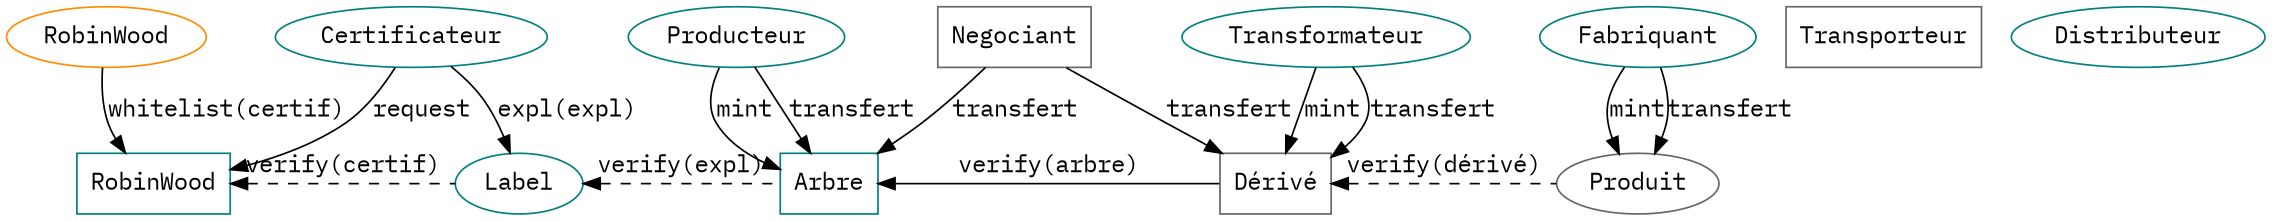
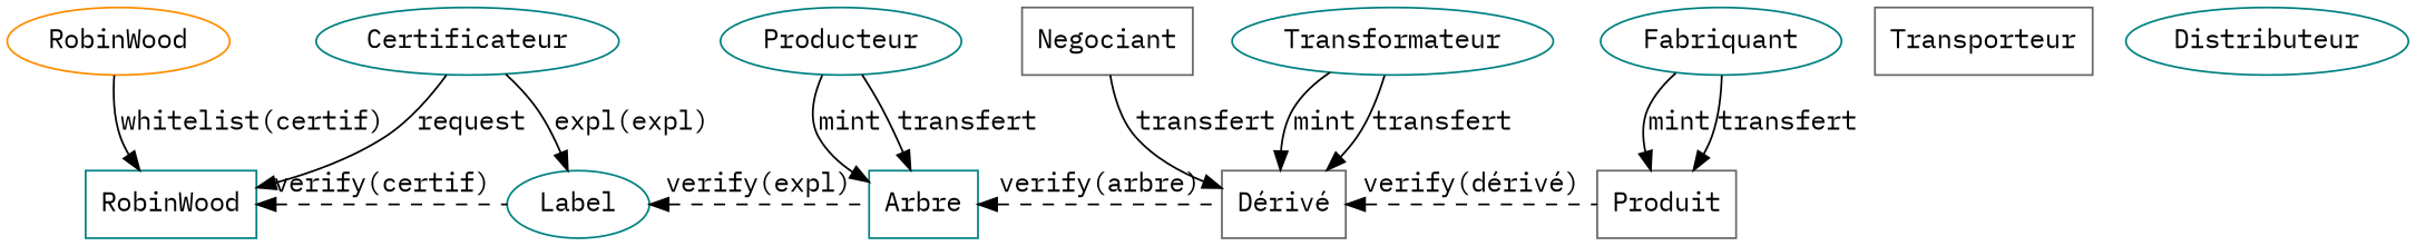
  digraph {
    fontname="IBM Plex Mono"
    node [color=teal fontname="IBM Plex Mono" shape=oval]
    edge [fontname="IBM Plex Mono"]
    n1 [color=darkorange label=RobinWood]
    n2 [label=Certificateur]
    n3 [label=Producteur]
    n4 [color=gray40 label=Negociant shape=box]
    n5 [color=gray40 label=Transporteur shape=box]
    n6 [label=Transformateur]
    n7 [label=Fabriquant]
    n8 [label=Distributeur]
    n9 [label=RobinWood shape=rect]
    n10 [label=Label shape=ellipse]
    n11 [label=Arbre shape=rect]
    n12 [color=gray40 label="Dérivé" shape=rect]
-   n13 [color=gray40 label=Produit shape=ellipse]
+   n13 [color=gray40 label=Produit shape=rect]
    subgraph sub_1 {
      rank=source
      n1
      n2
      n3
      n4
      n5
      n6
      n7
      n8
    }
    subgraph sub_2 {
      rank=same
      n9
      n10
      n11
      n12
      n13
    }
    n1 -> n9 [label="whitelist(certif)"]
    n2 -> n9 [label=request]
    n2 -> n10 [label="expl(expl)"]
    n3 -> n11 [label=mint]
    n3 -> n11 [label=transfert]
-   n4 -> n11 [label=transfert]
    n4 -> n12 [label=transfert]
    n6 -> n12 [label=mint]
    n6 -> n12 [label=transfert]
    n7 -> n13 [label=mint]
    n7 -> n13 [label=transfert]
    n9 -> n10 [dir=back label="verify(certif)" style=dashed]
    n10 -> n11 [dir=back label="verify(expl)" style=dashed]
-   n11 -> n12 [dir=back label="verify(arbre)" style=solid]
+   n11 -> n12 [dir=back label="verify(arbre)" style=dashed]
    n12 -> n13 [dir=back label="verify(dérivé)" style=dashed]
  }
